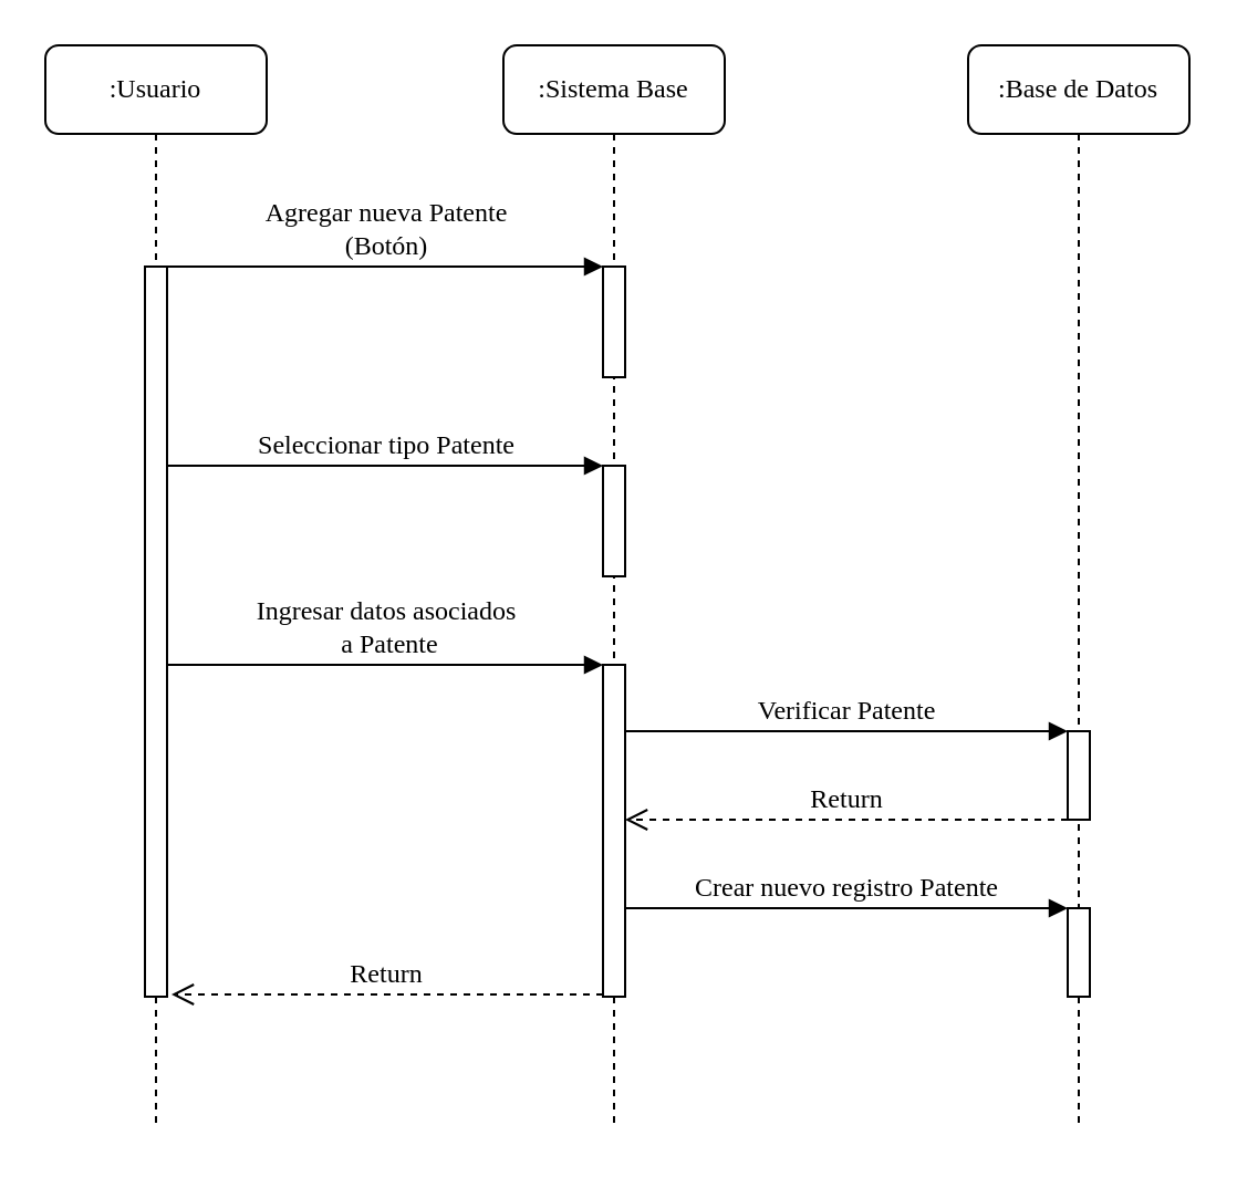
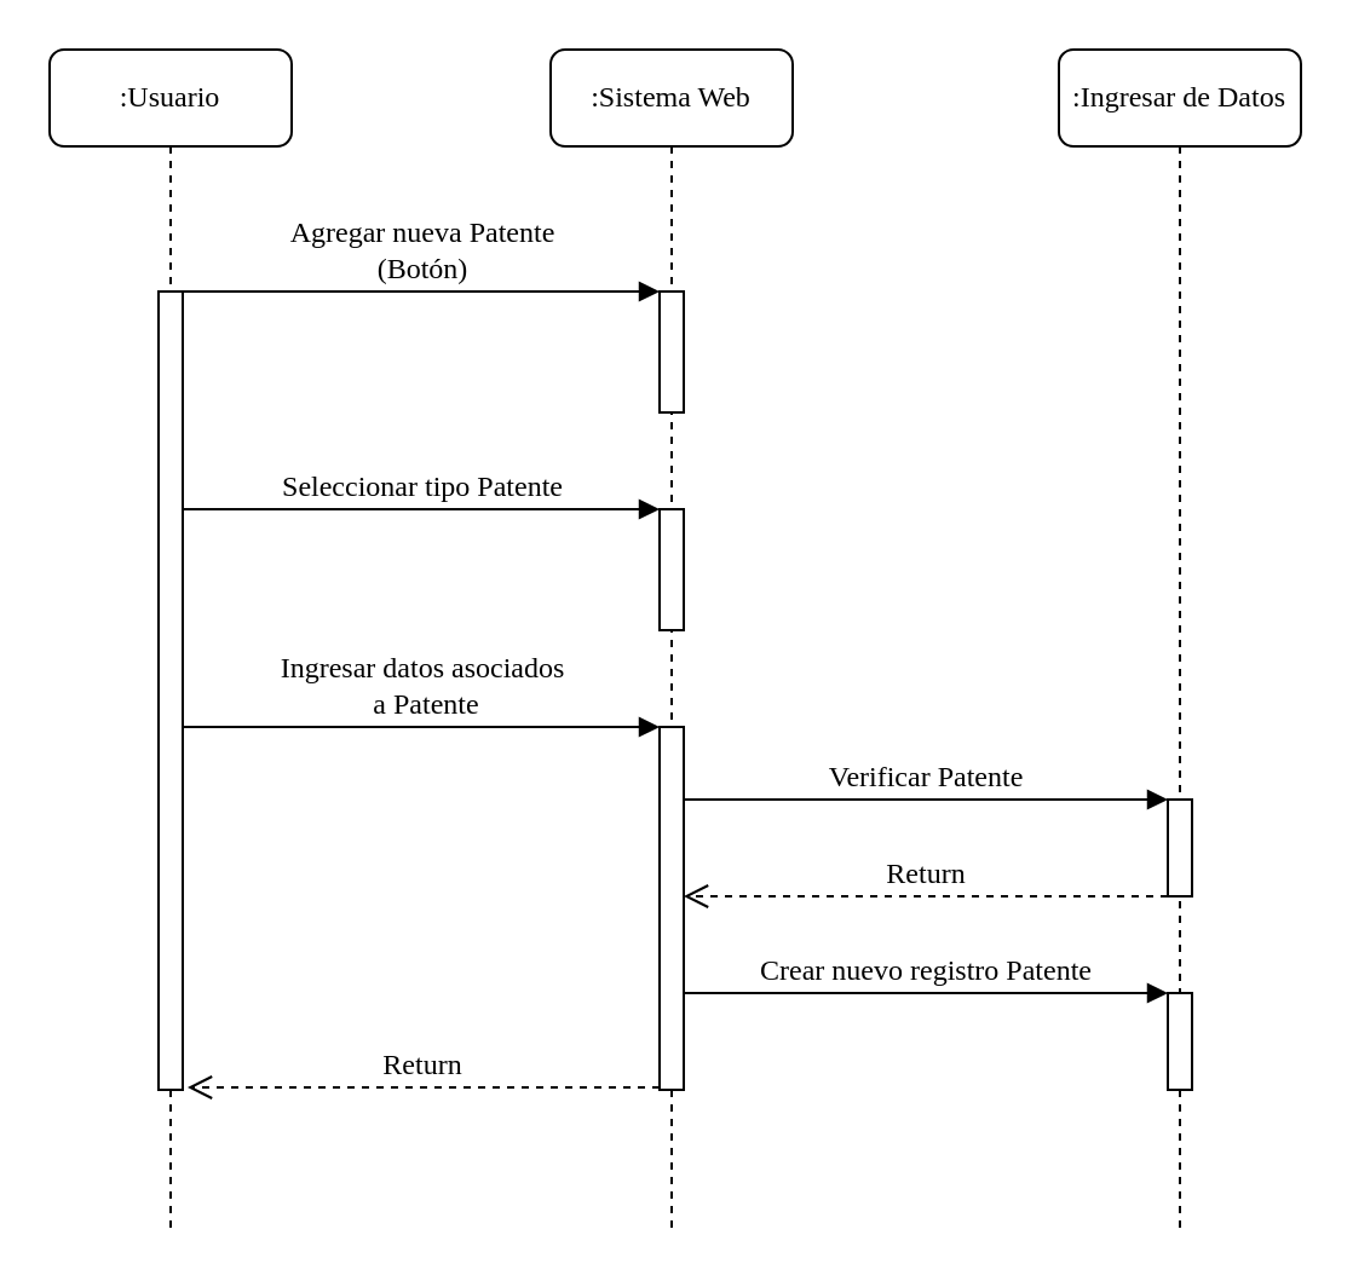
  <mxCell id="0" />
  <mxCell id="1" parent="0" />
- <mxCell id="2" value=":Sistema Base" style="shape=umlLifeline;perimeter=lifelinePerimeter;whiteSpace=wrap;html=1;container=1;collapsible=0;recursiveResize=0;outlineConnect=0;rounded=1;shadow=0;comic=0;labelBackgroundColor=none;strokeColor=#000000;strokeWidth=1;fillColor=#FFFFFF;fontFamily=Verdana;fontSize=12;fontColor=#000000;align=center;" parent="1" vertex="1"><mxGeometry x="227" y="20" width="100" height="490" as="geometry" /></mxCell>
+ <mxCell id="2" value=":Sistema Web" style="shape=umlLifeline;perimeter=lifelinePerimeter;whiteSpace=wrap;html=1;container=1;collapsible=0;recursiveResize=0;outlineConnect=0;rounded=1;shadow=0;comic=0;labelBackgroundColor=none;strokeColor=#000000;strokeWidth=1;fillColor=#FFFFFF;fontFamily=Verdana;fontSize=12;fontColor=#000000;align=center;" parent="1" vertex="1"><mxGeometry x="227" y="20" width="100" height="490" as="geometry" /></mxCell>
  <mxCell id="3" value="" style="html=1;points=[];perimeter=orthogonalPerimeter;rounded=0;shadow=0;comic=0;labelBackgroundColor=none;strokeColor=#000000;strokeWidth=1;fillColor=#FFFFFF;fontFamily=Verdana;fontSize=12;fontColor=#000000;align=center;" parent="2" vertex="1"><mxGeometry x="45" y="100" width="10" height="50" as="geometry" /></mxCell>
  <mxCell id="4" value="" style="html=1;points=[];perimeter=orthogonalPerimeter;" vertex="1" parent="2"><mxGeometry x="45" y="190" width="10" height="50" as="geometry" /></mxCell>
  <mxCell id="5" value="" style="html=1;points=[];perimeter=orthogonalPerimeter;" vertex="1" parent="2"><mxGeometry x="45" y="280" width="10" height="150" as="geometry" /></mxCell>
  <mxCell id="6" value="&lt;font face=&quot;Verdana&quot; style=&quot;font-size: 12px&quot;&gt;Ingresar datos asociados&lt;br&gt;&amp;nbsp;a Patente&lt;br&gt;&lt;/font&gt;" style="html=1;verticalAlign=bottom;endArrow=block;entryX=0;entryY=0;entryDx=0;entryDy=0;entryPerimeter=0;" edge="1" parent="2" target="5"><mxGeometry width="80" relative="1" as="geometry"><mxPoint x="-151.5" y="280" as="sourcePoint" /><mxPoint x="27.5" y="280" as="targetPoint" /></mxGeometry></mxCell>
- <mxCell id="7" value=":Base de Datos&lt;br&gt;" style="shape=umlLifeline;perimeter=lifelinePerimeter;whiteSpace=wrap;html=1;container=1;collapsible=0;recursiveResize=0;outlineConnect=0;rounded=1;shadow=0;comic=0;labelBackgroundColor=none;strokeColor=#000000;strokeWidth=1;fillColor=#FFFFFF;fontFamily=Verdana;fontSize=12;fontColor=#000000;align=center;" parent="1" vertex="1"><mxGeometry x="437" y="20" width="100" height="490" as="geometry" /></mxCell>
+ <mxCell id="7" value=":Ingresar de Datos&lt;br&gt;" style="shape=umlLifeline;perimeter=lifelinePerimeter;whiteSpace=wrap;html=1;container=1;collapsible=0;recursiveResize=0;outlineConnect=0;rounded=1;shadow=0;comic=0;labelBackgroundColor=none;strokeColor=#000000;strokeWidth=1;fillColor=#FFFFFF;fontFamily=Verdana;fontSize=12;fontColor=#000000;align=center;" parent="1" vertex="1"><mxGeometry x="437" y="20" width="100" height="490" as="geometry" /></mxCell>
  <mxCell id="8" value="" style="html=1;points=[];perimeter=orthogonalPerimeter;rounded=0;shadow=0;comic=0;labelBackgroundColor=none;strokeColor=#000000;strokeWidth=1;fillColor=#FFFFFF;fontFamily=Verdana;fontSize=12;fontColor=#000000;align=center;" parent="7" vertex="1"><mxGeometry x="45" y="310" width="10" height="40" as="geometry" /></mxCell>
  <mxCell id="9" value=":Usuario" style="shape=umlLifeline;perimeter=lifelinePerimeter;whiteSpace=wrap;html=1;container=1;collapsible=0;recursiveResize=0;outlineConnect=0;rounded=1;shadow=0;comic=0;labelBackgroundColor=none;strokeColor=#000000;strokeWidth=1;fillColor=#FFFFFF;fontFamily=Verdana;fontSize=12;fontColor=#000000;align=center;" parent="1" vertex="1"><mxGeometry x="20" y="20" width="100" height="490" as="geometry" /></mxCell>
  <mxCell id="10" value="" style="html=1;points=[];perimeter=orthogonalPerimeter;rounded=0;shadow=0;comic=0;labelBackgroundColor=none;strokeColor=#000000;strokeWidth=1;fillColor=#FFFFFF;fontFamily=Verdana;fontSize=12;fontColor=#000000;align=center;" parent="9" vertex="1"><mxGeometry x="45" y="100" width="10" height="330" as="geometry" /></mxCell>
  <mxCell id="11" value="dispatch" style="html=1;verticalAlign=bottom;endArrow=block;entryX=0;entryY=0;labelBackgroundColor=none;fontFamily=Verdana;fontSize=12;edgeStyle=elbowEdgeStyle;elbow=vertical;" parent="1" edge="1"><mxGeometry relative="1" as="geometry"><mxPoint x="157" y="130" as="sourcePoint" /></mxGeometry></mxCell>
  <mxCell id="12" value="dispatch" style="html=1;verticalAlign=bottom;endArrow=block;entryX=0;entryY=0;labelBackgroundColor=none;fontFamily=Verdana;fontSize=12;edgeStyle=elbowEdgeStyle;elbow=vertical;" parent="1" edge="1"><mxGeometry relative="1" as="geometry"><mxPoint x="307" y="140" as="sourcePoint" /></mxGeometry></mxCell>
  <mxCell id="13" value="&lt;font face=&quot;Verdana&quot;&gt;&lt;span style=&quot;font-size: 12px&quot;&gt;Agregar nueva Patente&lt;br&gt;(Botón)&lt;/span&gt;&lt;/font&gt;" style="html=1;verticalAlign=bottom;endArrow=block;entryX=0;entryY=0;entryDx=0;entryDy=0;entryPerimeter=0;" edge="1" parent="1" target="3"><mxGeometry width="80" relative="1" as="geometry"><mxPoint x="75.5" y="120" as="sourcePoint" /><mxPoint x="254.5" y="120" as="targetPoint" /></mxGeometry></mxCell>
  <mxCell id="14" value="&lt;font face=&quot;Verdana&quot; style=&quot;font-size: 12px&quot;&gt;Seleccionar tipo Patente&lt;/font&gt;" style="html=1;verticalAlign=bottom;endArrow=block;entryX=0;entryY=0;entryDx=0;entryDy=0;entryPerimeter=0;" edge="1" parent="1" target="4"><mxGeometry width="80" relative="1" as="geometry"><mxPoint x="75.5" y="210" as="sourcePoint" /><mxPoint x="254.5" y="210" as="targetPoint" /></mxGeometry></mxCell>
  <mxCell id="15" value="&lt;font face=&quot;Verdana&quot; style=&quot;font-size: 12px&quot;&gt;Verificar Patente&lt;/font&gt;" style="html=1;verticalAlign=bottom;endArrow=block;entryX=0;entryY=0;entryDx=0;entryDy=0;entryPerimeter=0;" edge="1" parent="1" target="8"><mxGeometry width="80" relative="1" as="geometry"><mxPoint x="282" y="330" as="sourcePoint" /><mxPoint x="437" y="330" as="targetPoint" /></mxGeometry></mxCell>
  <mxCell id="16" value="" style="html=1;points=[];perimeter=orthogonalPerimeter;rounded=0;shadow=0;comic=0;labelBackgroundColor=none;strokeColor=#000000;strokeWidth=1;fillColor=#FFFFFF;fontFamily=Verdana;fontSize=12;fontColor=#000000;align=center;" vertex="1" parent="1"><mxGeometry x="482" y="410" width="10" height="40" as="geometry" /></mxCell>
  <mxCell id="17" value="&lt;font face=&quot;Verdana&quot; style=&quot;font-size: 12px&quot;&gt;Crear nuevo registro Patente&lt;/font&gt;" style="html=1;verticalAlign=bottom;endArrow=block;entryX=0;entryY=0;entryDx=0;entryDy=0;entryPerimeter=0;" edge="1" parent="1" target="16"><mxGeometry width="80" relative="1" as="geometry"><mxPoint x="282" y="410" as="sourcePoint" /><mxPoint x="437" y="410" as="targetPoint" /></mxGeometry></mxCell>
  <mxCell id="18" value="&lt;font face=&quot;Verdana&quot; style=&quot;font-size: 12px&quot;&gt;Return&lt;/font&gt;" style="html=1;verticalAlign=bottom;endArrow=open;dashed=1;endSize=8;exitX=0;exitY=1;exitDx=0;exitDy=0;exitPerimeter=0;" edge="1" parent="1" source="8" target="5"><mxGeometry relative="1" as="geometry"><mxPoint x="427" y="364" as="sourcePoint" /><mxPoint x="347" y="364" as="targetPoint" /></mxGeometry></mxCell>
  <mxCell id="19" value="&lt;font face=&quot;Verdana&quot; style=&quot;font-size: 12px&quot;&gt;Return&lt;/font&gt;" style="html=1;verticalAlign=bottom;endArrow=open;dashed=1;endSize=8;exitX=0;exitY=1;exitDx=0;exitDy=0;exitPerimeter=0;entryX=1.5;entryY=0.538;entryDx=0;entryDy=0;entryPerimeter=0;" edge="1" parent="1"><mxGeometry relative="1" as="geometry"><mxPoint x="272" y="449" as="sourcePoint" /><mxPoint x="77" y="449" as="targetPoint" /></mxGeometry></mxCell>
